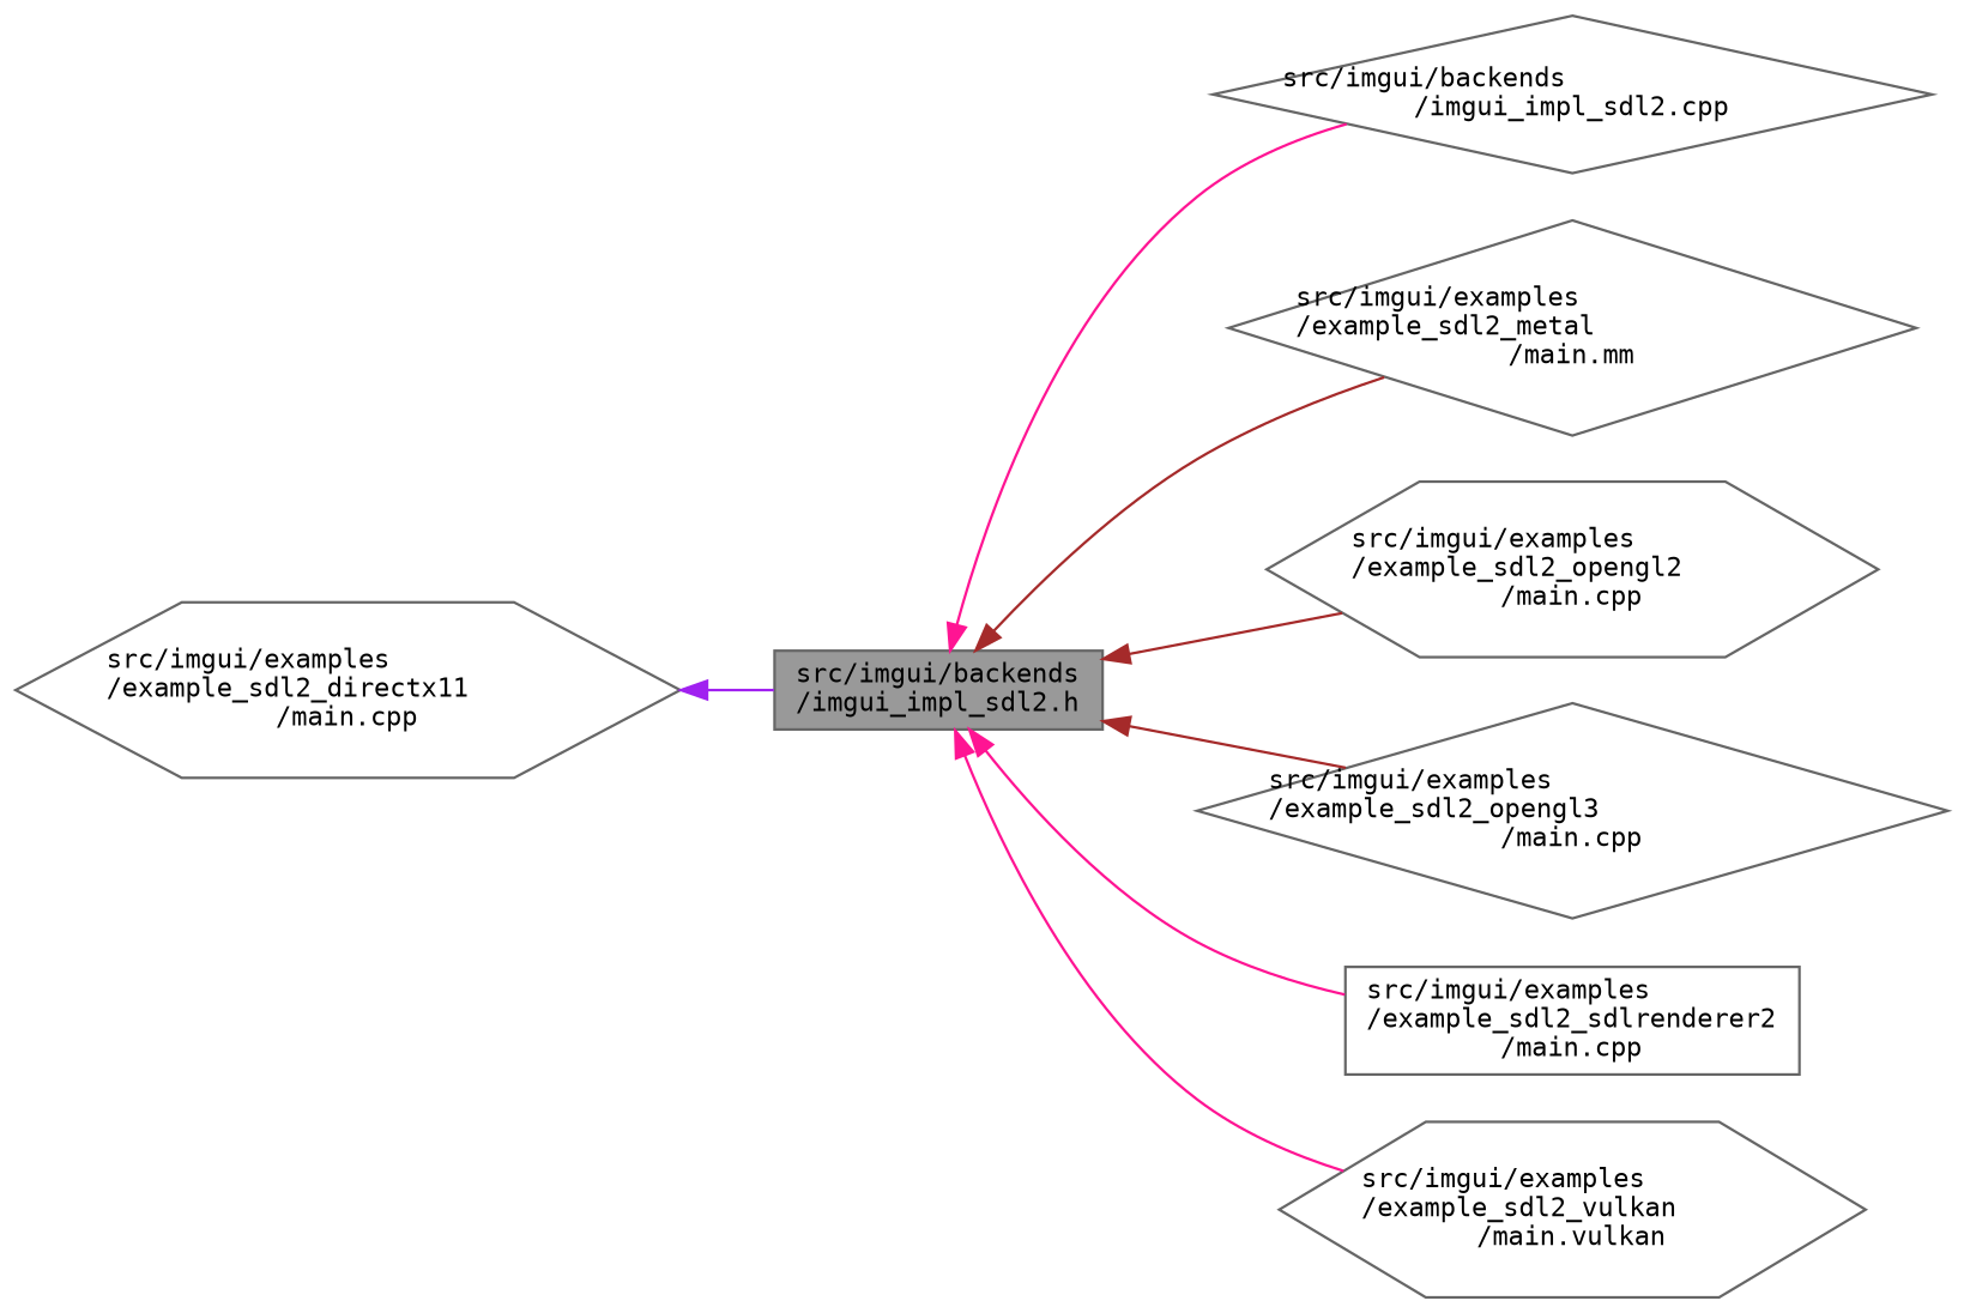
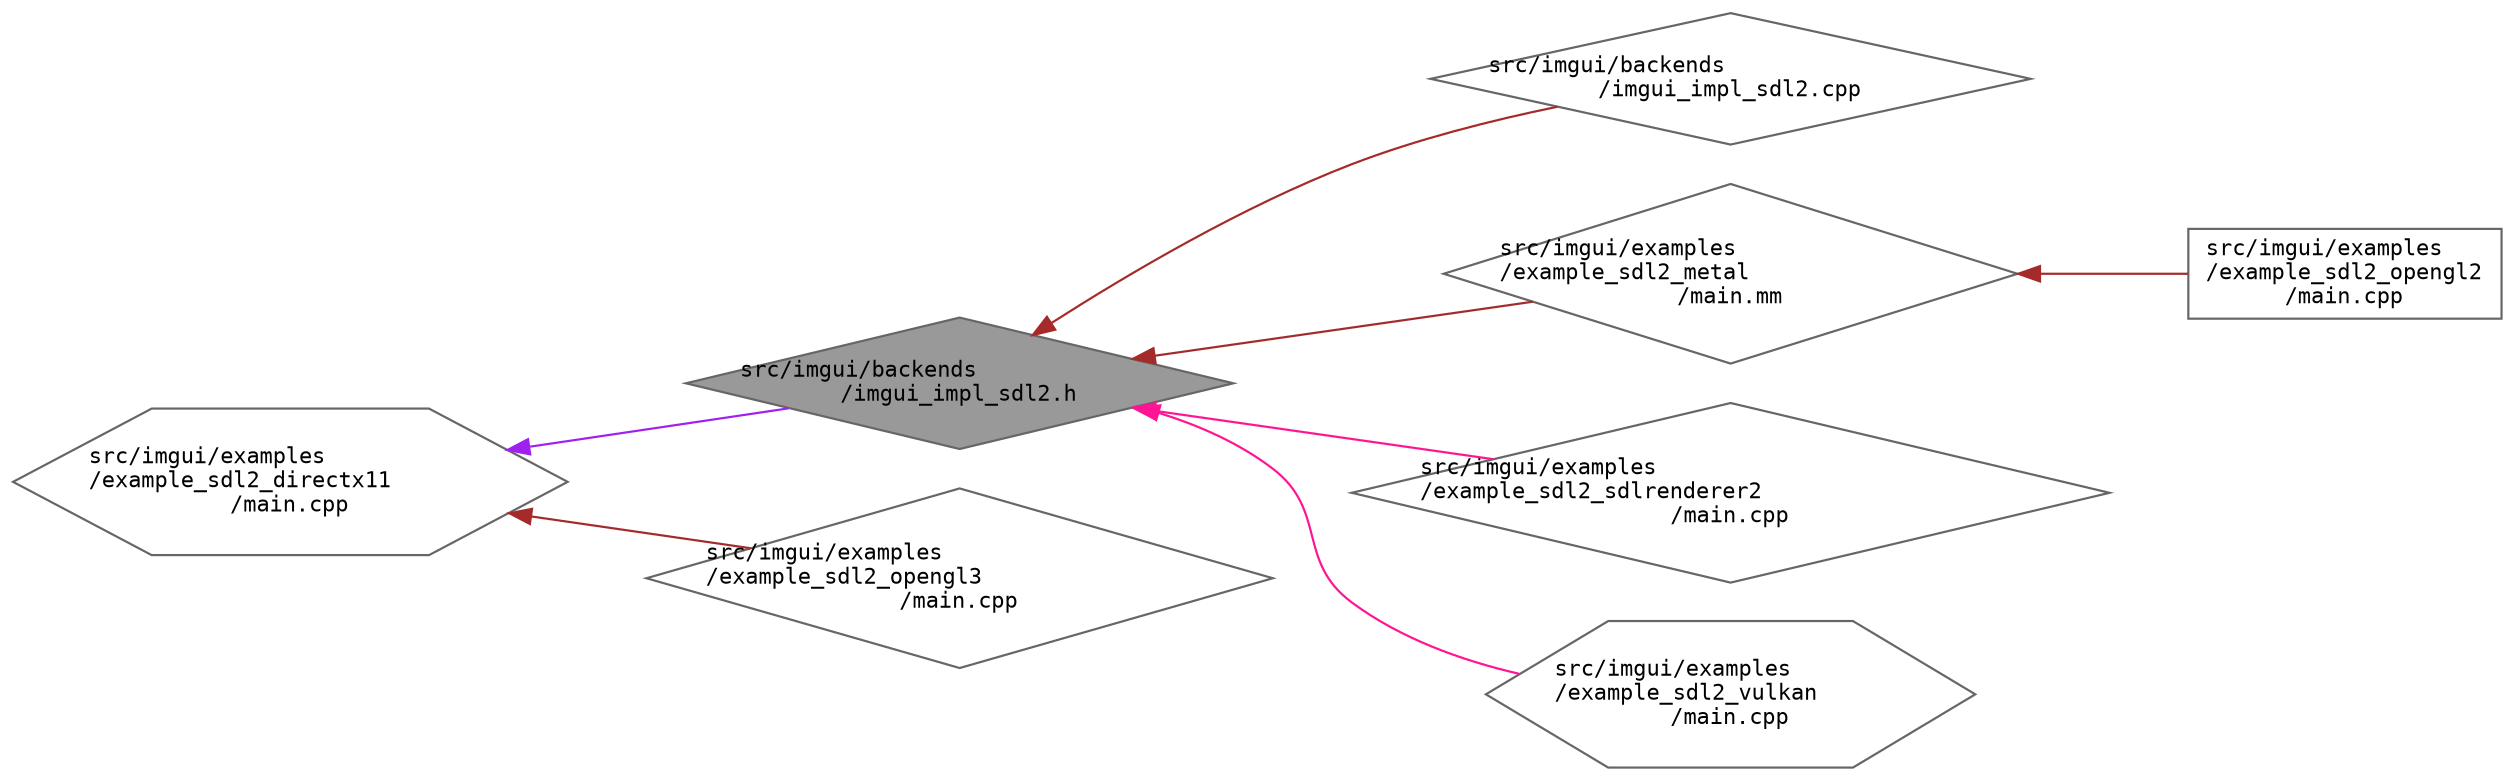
  digraph {
    fontname="DejaVu Sans Mono"
    rankdir=LR
    node [color=grey40 fillcolor=white fontname="DejaVu Sans Mono" fontsize=10 shape=diamond style=filled]
    edge [color=brown dir=back fontname="DejaVu Sans Mono" fontsize=10 labelfontname=Helvetica labelfontsize=10 style=solid]
-   n1 [color=gray40 fillcolor=grey60 fontcolor=black height=0.2 label="src/imgui/backends\l/imgui_impl_sdl2.h" shape=box width=0.4]
+   n1 [color=gray40 fillcolor=grey60 fontcolor=black height=0.2 label="src/imgui/backends\l/imgui_impl_sdl2.h" width=0.4]
    n2 [height=0.2 label="src/imgui/backends\l/imgui_impl_sdl2.cpp" width=0.4]
    n3 [height=0.2 label="src/imgui/examples\l/example_sdl2_metal\l/main.mm" width=0.4]
-   n4 [height=0.2 label="src/imgui/examples\l/example_sdl2_opengl2\l/main.cpp" shape=hexagon width=0.4]
+   n4 [height=0.2 label="src/imgui/examples\l/example_sdl2_opengl2\l/main.cpp" shape=box width=0.4]
    n5 [height=0.2 label="src/imgui/examples\l/example_sdl2_opengl3\l/main.cpp" width=0.4]
-   n6 [height=0.2 label="src/imgui/examples\l/example_sdl2_sdlrenderer2\l/main.cpp" shape=box width=0.4]
-   n7 [height=0.2 label="src/imgui/examples\l/example_sdl2_vulkan\l/main.vulkan" shape=hexagon width=0.4]
+   n6 [height=0.2 label="src/imgui/examples\l/example_sdl2_sdlrenderer2\l/main.cpp" width=0.4]
+   n7 [height=0.2 label="src/imgui/examples\l/example_sdl2_vulkan\l/main.cpp" shape=hexagon width=0.4]
    n8 [height=0.2 label="src/imgui/examples\l/example_sdl2_directx11\l/main.cpp" shape=hexagon width=0.4]
-   n1 -> n2 [color=deeppink]
+   n1 -> n2
    n1 -> n3
-   n1 -> n4
-   n1 -> n5
+   n3 -> n4
+   n8 -> n5
    n1 -> n6 [color=deeppink]
    n1 -> n7 [color=deeppink]
    n8 -> n1 [color=purple]
  }
